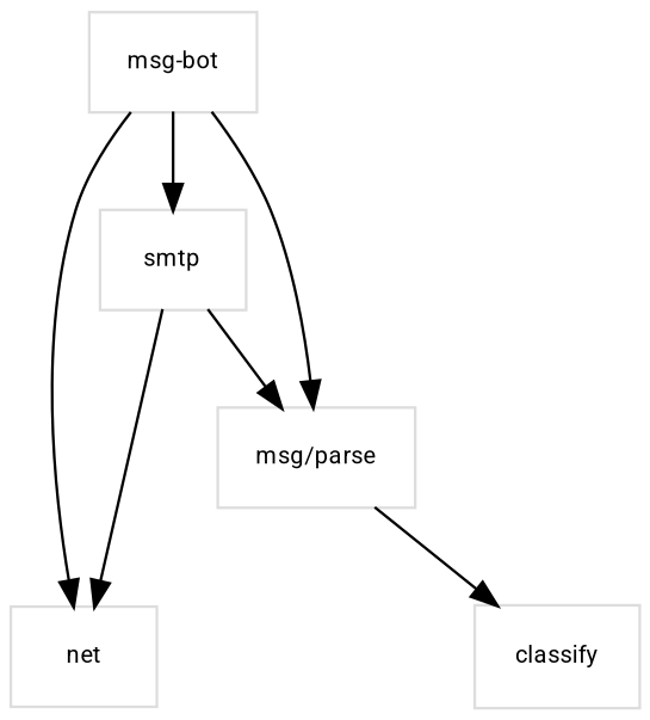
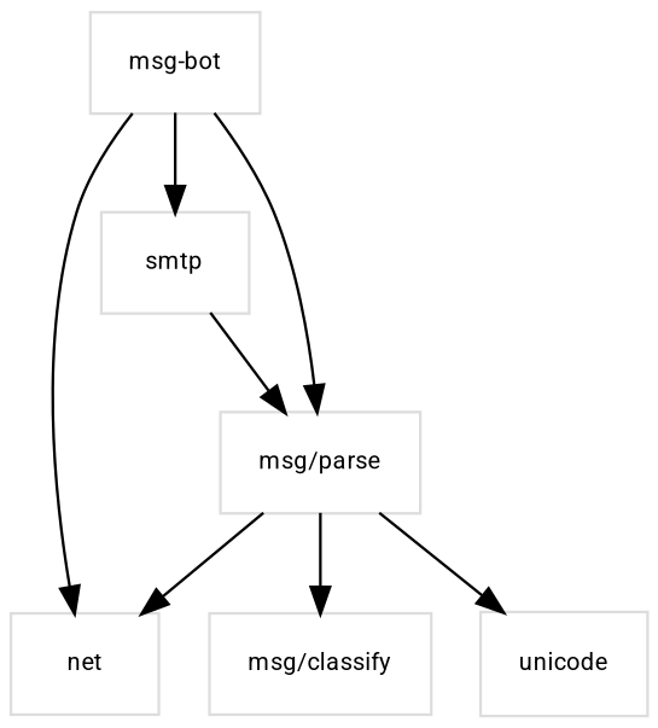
  digraph {
    node [color="#dddddd" fontname="-apple-system,BlinkMacSystemFont,Segoe UI,Roboto,Oxygen,Ubuntu,Cantarell,Open Sans,sans-serif" fontsize=9 margin="0.2,0.1" shape=record]
    n1 [label="msg-bot"]
    net
    "msg/parse"
    smtp
-   unicode [label=classify]
+   "msg/classify"
+   unicode
    n1 -> net
    n1 -> "msg/parse"
    n1 -> smtp
+   "msg/parse" -> "msg/classify"
    "msg/parse" -> unicode
-   smtp -> net
+   "msg/parse" -> net
    smtp -> "msg/parse"
  }
